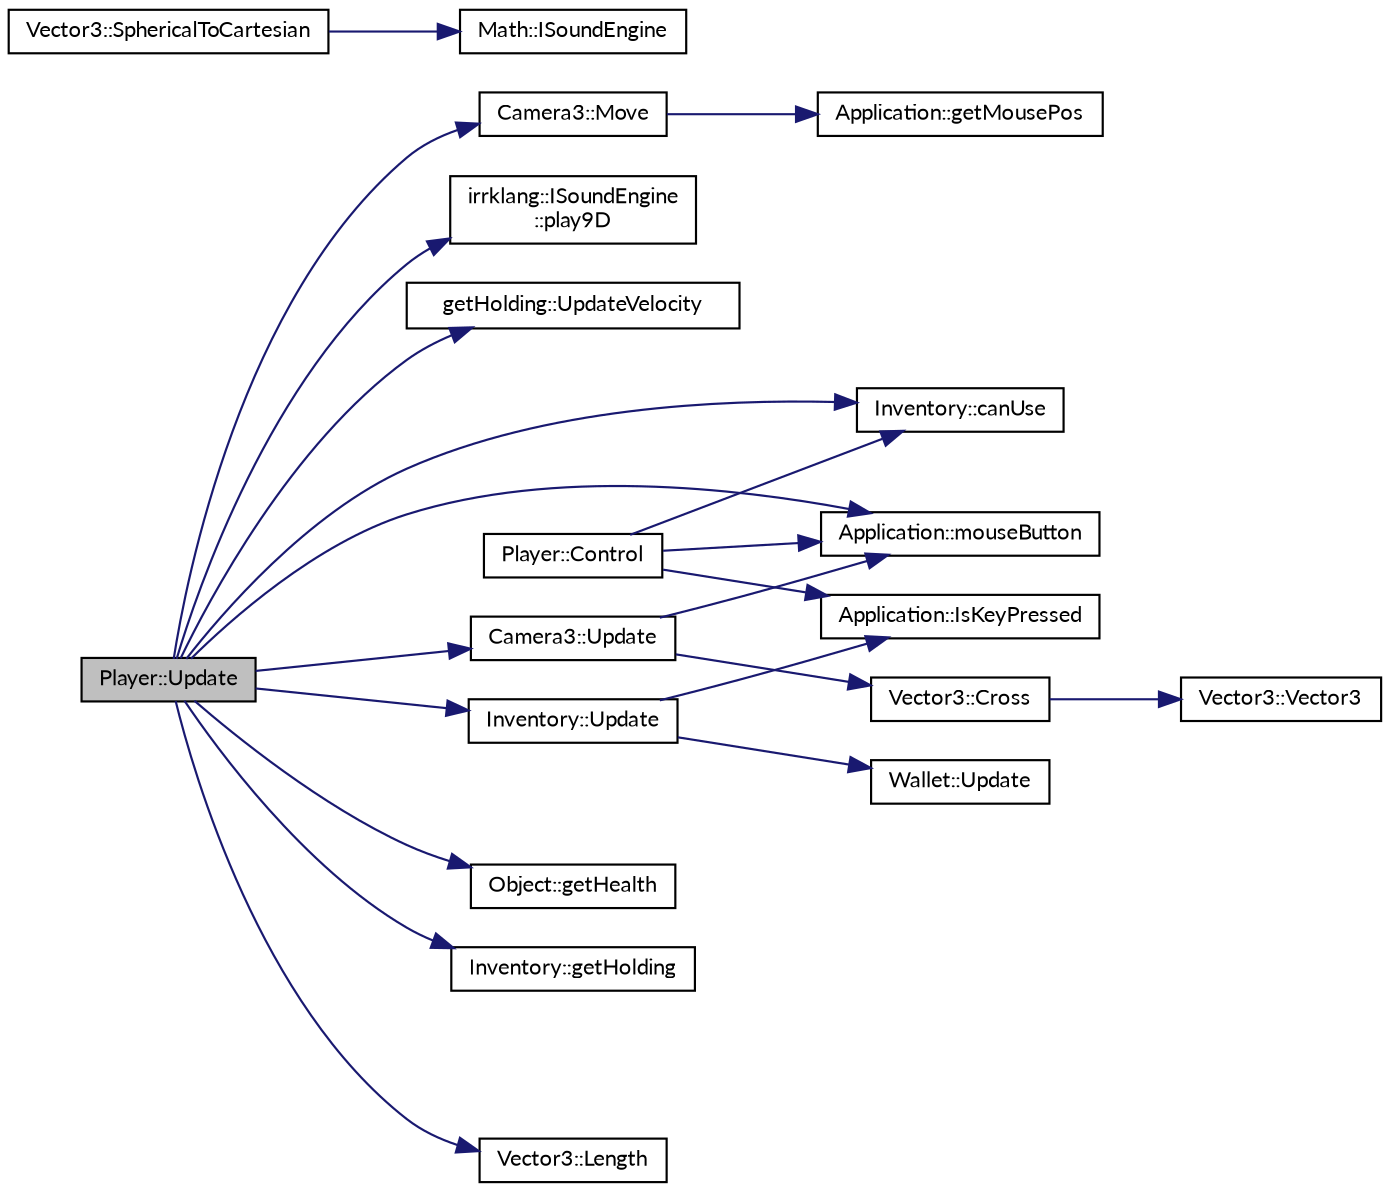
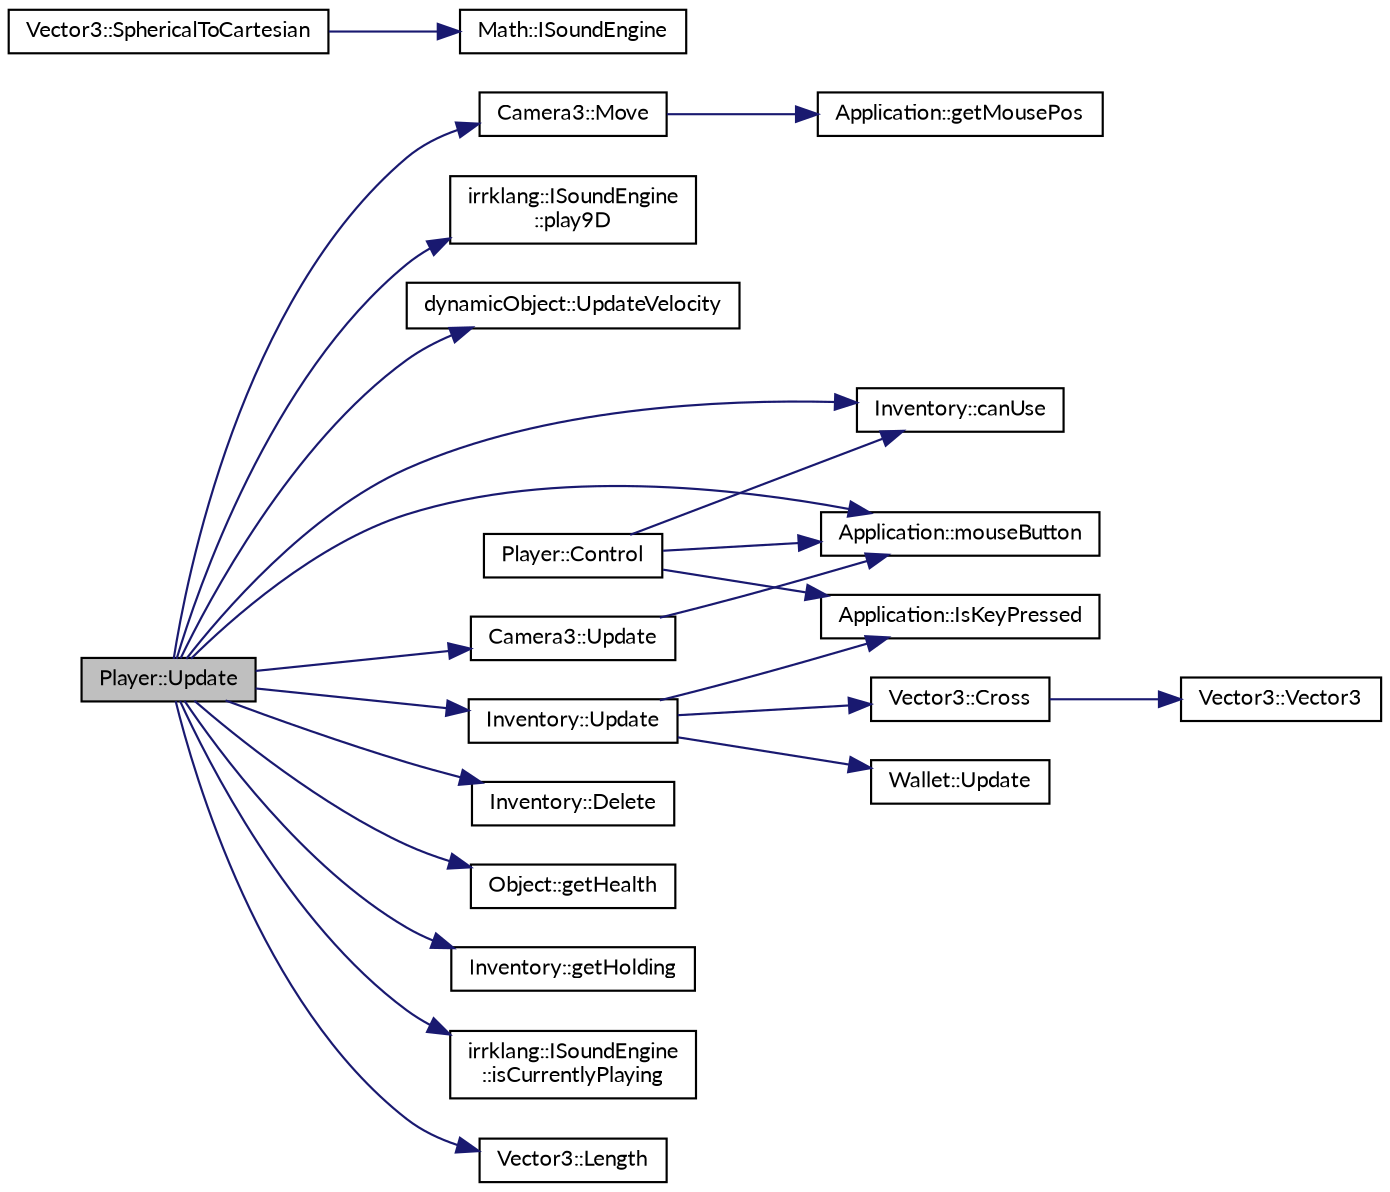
  digraph {
    fontname=Lato
    rankdir=LR
    node [color=black fontname=Lato fontsize=10 shape=record]
    edge [color=midnightblue fontname=Lato fontsize=10 labelfontname=Helvetica labelfontsize=10 style=solid]
    n1 [fillcolor=grey75 fontcolor=black height=0.2 label="Player::Update" style=filled width=0.4]
    n2 [height=0.2 label="Inventory::canUse" width=0.4]
    n3 [height=0.2 label="Application::mouseButton" width=0.4]
+   n4 [height=0.2 label="Inventory::Delete" width=0.4]
    n5 [height=0.2 label="Object::getHealth" width=0.4]
    n6 [height=0.2 label="Inventory::getHolding" width=0.4]
+   n7 [height=0.2 label="irrklang::ISoundEngine\l::isCurrentlyPlaying" width=0.4]
    n8 [height=0.2 label="Vector3::Length" width=0.4]
    n9 [height=0.2 label="Camera3::Move" width=0.4]
    n10 [height=0.2 label="irrklang::ISoundEngine\l::play9D" width=0.4]
    n11 [height=0.2 label="Camera3::Update" width=0.4]
    n12 [height=0.2 label="Inventory::Update" width=0.4]
-   n13 [height=0.2 label="getHolding::UpdateVelocity" width=0.4]
+   n13 [height=0.2 label="dynamicObject::UpdateVelocity" width=0.4]
    n14 [height=0.2 label="Player::Control" width=0.4]
    n15 [height=0.2 label="Application::IsKeyPressed" width=0.4]
    n16 [height=0.2 label="Application::getMousePos" width=0.4]
    n17 [height=0.2 label="Vector3::Cross" width=0.4]
    n18 [height=0.2 label="Wallet::Update" width=0.4]
    n19 [height=0.2 label="Vector3::SphericalToCartesian" width=0.4]
    n20 [height=0.2 label="Math::ISoundEngine" width=0.4]
    n21 [height=0.2 label="Vector3::Vector3" width=0.4]
    n1 -> n2
    n1 -> n3
+   n1 -> n4
    n1 -> n5
    n1 -> n6
+   n1 -> n7
    n1 -> n8
    n1 -> n9
    n1 -> n10
    n1 -> n11
    n1 -> n12
    n1 -> n13
    n9 -> n16
    n11 -> n3
-   n11 -> n17
+   n12 -> n17
    n12 -> n15
    n12 -> n18
    n14 -> n2
    n14 -> n3
    n14 -> n15
    n17 -> n21
    n19 -> n20
  }
